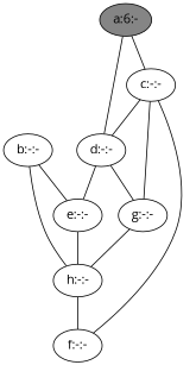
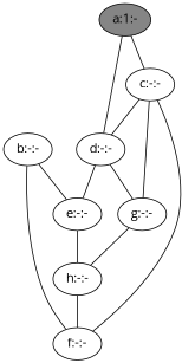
  graph {
    fontname="Open Sans"
    node [fontname="Open Sans"]
    edge [fontname="Open Sans" penwidth=1]
-   n1 [fillcolor=gray52 label="a:6:-" style=filled]
+   n1 [fillcolor=gray52 label="a:1:-" style=filled]
    n2 [label="c:-:-"]
    n3 [label="d:-:-"]
    n4 [label="b:-:-"]
    n5 [label="e:-:-"]
    n6 [label="f:-:-"]
    n7 [label="g:-:-"]
    n8 [label="h:-:-"]
    n1 -- n2
    n1 -- n3
    n2 -- n3
    n2 -- n6
    n3 -- n5
    n3 -- n7
    n4 -- n5
-   n4 -- n8
+   n4 -- n6
    n5 -- n8
    n7 -- n2
    n7 -- n8
    n8 -- n6
  }
